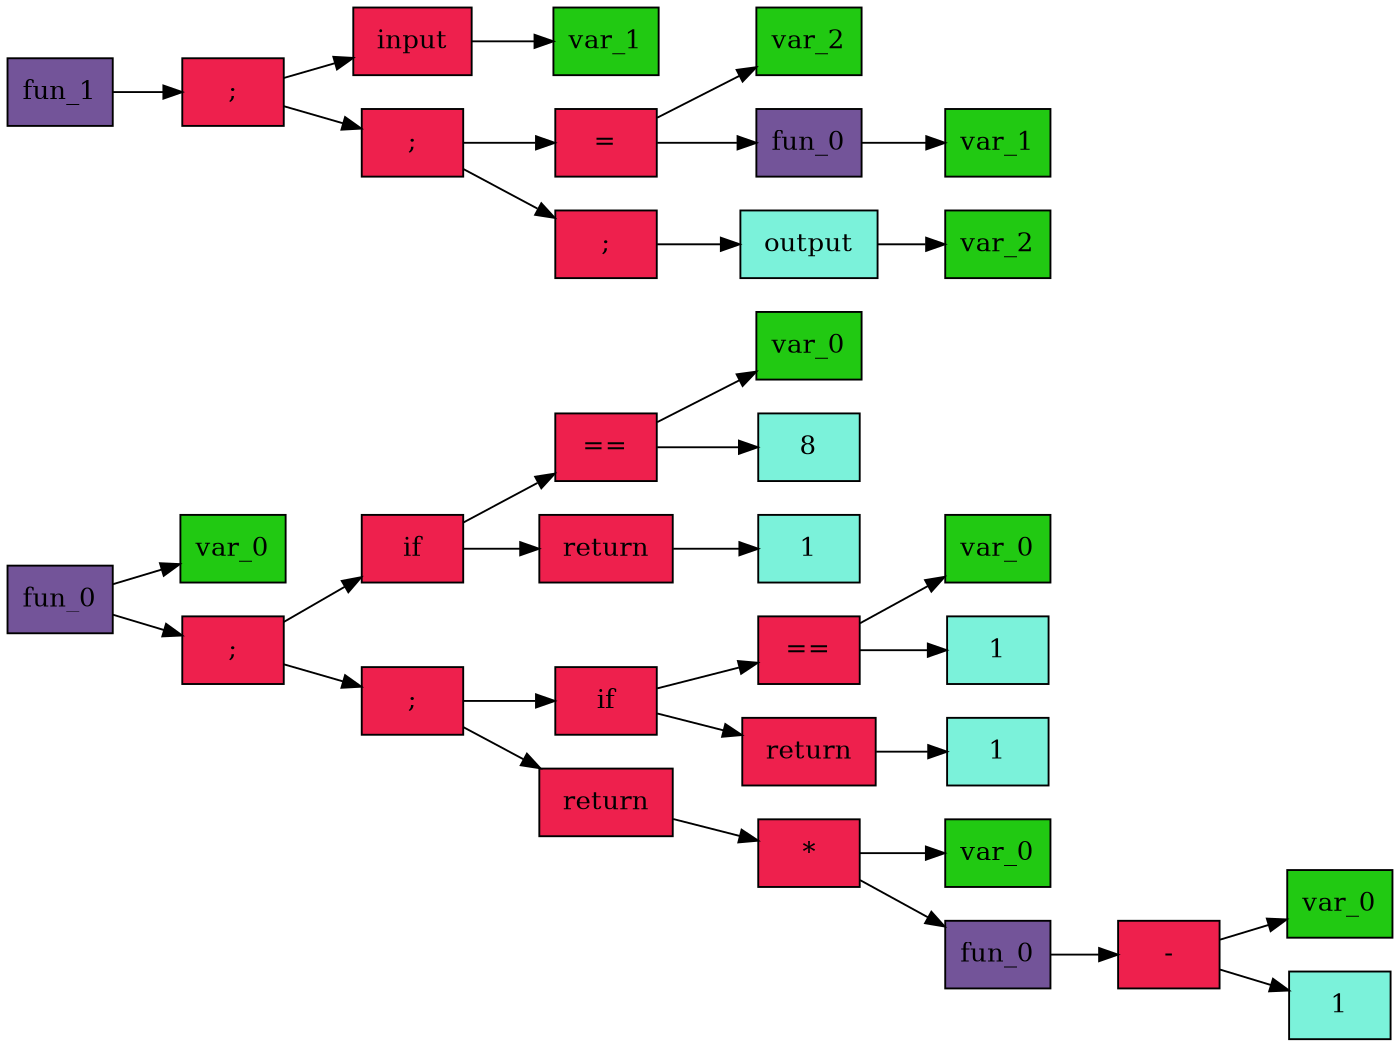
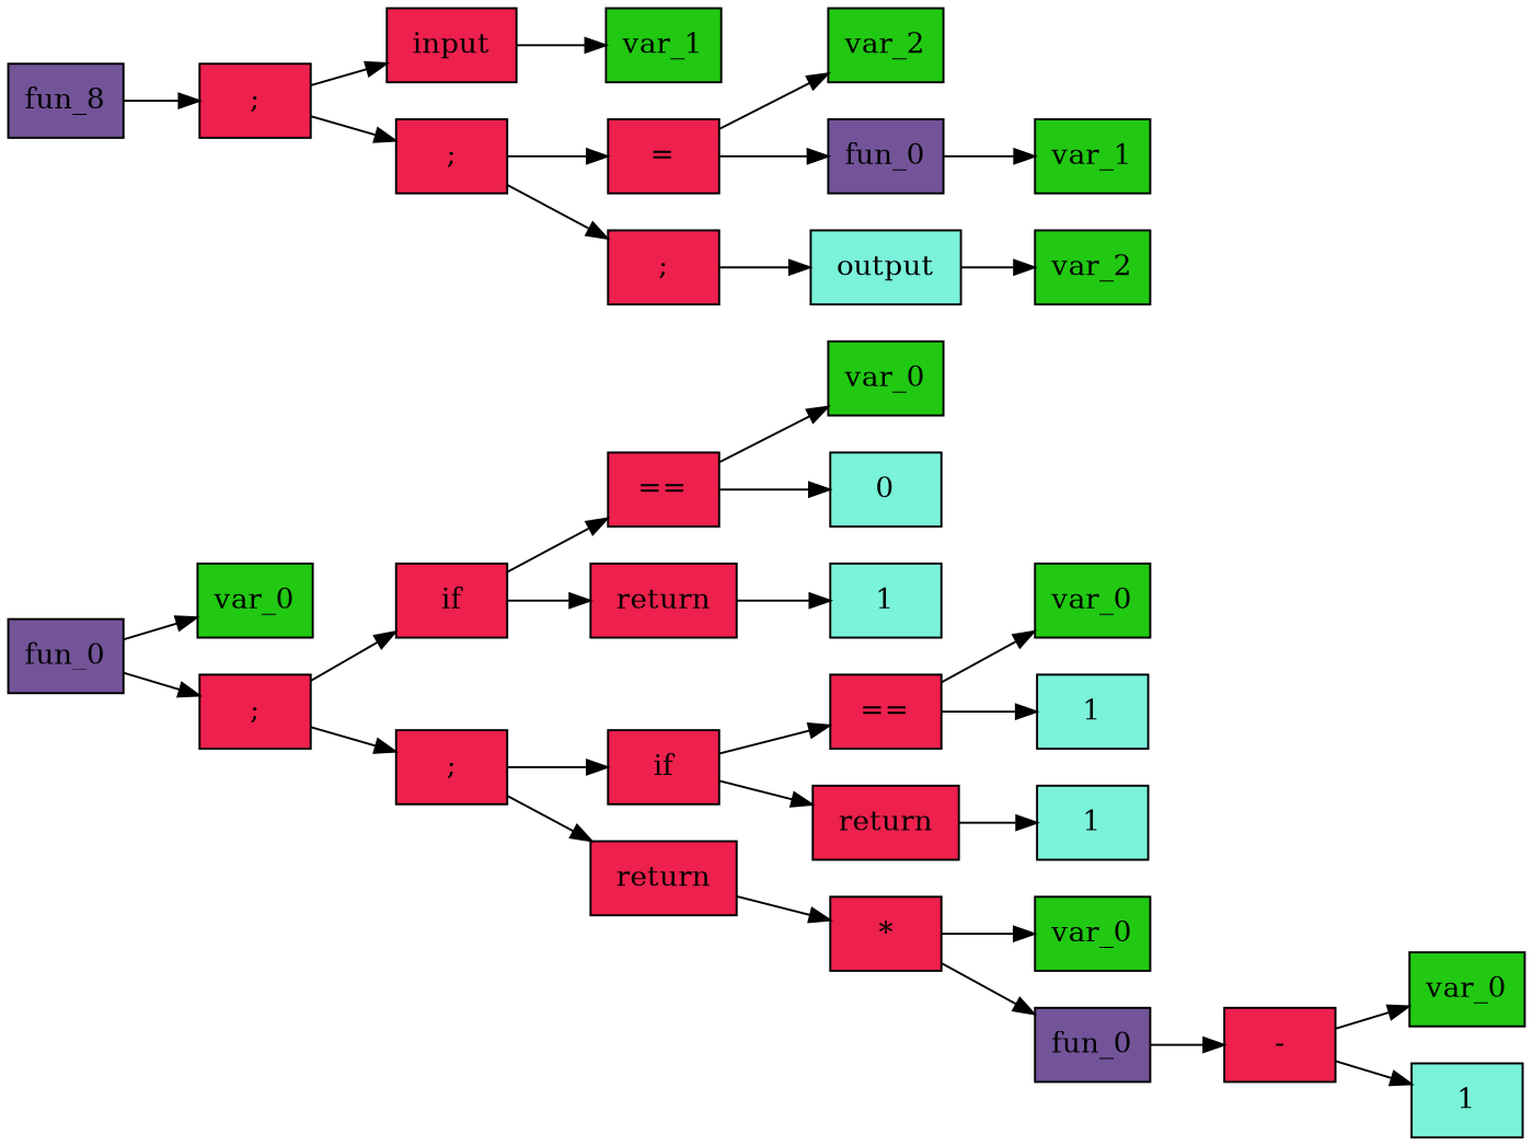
  digraph {
    fontname="DejaVu Serif"
    rankdir=LR
    node [color=black fillcolor="#EE204D" fontcolor=black fontname="DejaVu Serif" shape=box style=filled weight=1]
    edge [color=black fontname="DejaVu Serif" style=solid weight=1]
    n1 [fillcolor="#735499" label=fun_0]
    n2 [fillcolor="#21C912" label=var_0]
    n3 [label=" ; "]
    n4 [label=" if "]
    n5 [label=" ; "]
    n6 [label=" == "]
    n7 [label=" return "]
    n8 [label=" if "]
    n9 [label=" return "]
    n10 [fillcolor="#21C912" label=var_0]
-   n11 [fillcolor="#7BF2DA" label=8]
+   n11 [fillcolor="#7BF2DA" label=0]
    n12 [fillcolor="#7BF2DA" label=1]
    n13 [label=" == "]
    n14 [label=" return "]
    n15 [label=" * "]
    n16 [fillcolor="#21C912" label=var_0]
    n17 [fillcolor="#7BF2DA" label=1]
    n18 [fillcolor="#7BF2DA" label=1]
    n19 [fillcolor="#21C912" label=var_0]
    n20 [fillcolor="#735499" label=fun_0]
    n21 [label=" - "]
    n22 [fillcolor="#21C912" label=var_0]
    n23 [fillcolor="#7BF2DA" label=1]
-   n24 [fillcolor="#735499" label=fun_1]
+   n24 [fillcolor="#735499" label=fun_8]
    n25 [label=" ; "]
    n26 [label=" input "]
    n27 [label=" ; "]
    n28 [fillcolor="#21C912" label=var_1]
    n29 [label=" = "]
    n30 [label=" ; "]
    n31 [fillcolor="#21C912" label=var_2]
    n32 [fillcolor="#735499" label=fun_0]
    n33 [fillcolor="#7BF2DA" label=" output "]
    n34 [fillcolor="#21C912" label=var_1]
    n35 [fillcolor="#21C912" label=var_2]
    n1 -> n2
    n1 -> n3
    n3 -> n4
    n3 -> n5
    n4 -> n6
    n4 -> n7
    n5 -> n8
    n5 -> n9
    n6 -> n10
    n6 -> n11
    n7 -> n12
    n8 -> n13
    n8 -> n14
    n9 -> n15
    n13 -> n16
    n13 -> n17
    n14 -> n18
    n15 -> n19
    n15 -> n20
    n20 -> n21
    n21 -> n22
    n21 -> n23
    n24 -> n25
    n25 -> n26
    n25 -> n27
    n26 -> n28
    n27 -> n29
    n27 -> n30
    n29 -> n31
    n29 -> n32
    n30 -> n33
    n32 -> n34
    n33 -> n35
  }
